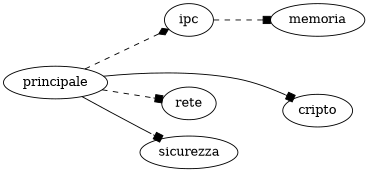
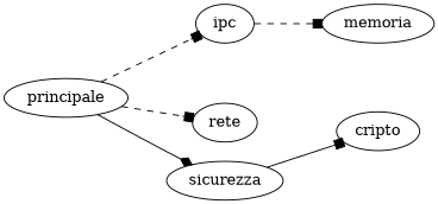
  digraph {
    rankdir=LR
    edge [arrowhead=box style=dashed]
    principale
    cripto
    ipc
    rete
    sicurezza
    memoria
-   principale -> cripto [style=solid]
-   principale -> ipc [arrowhead=diamond]
+   sicurezza -> cripto [style=solid]
+   principale -> ipc
    principale -> rete
-   principale -> sicurezza [style=solid]
+   principale -> sicurezza [arrowhead=diamond style=solid]
    ipc -> memoria
  }
